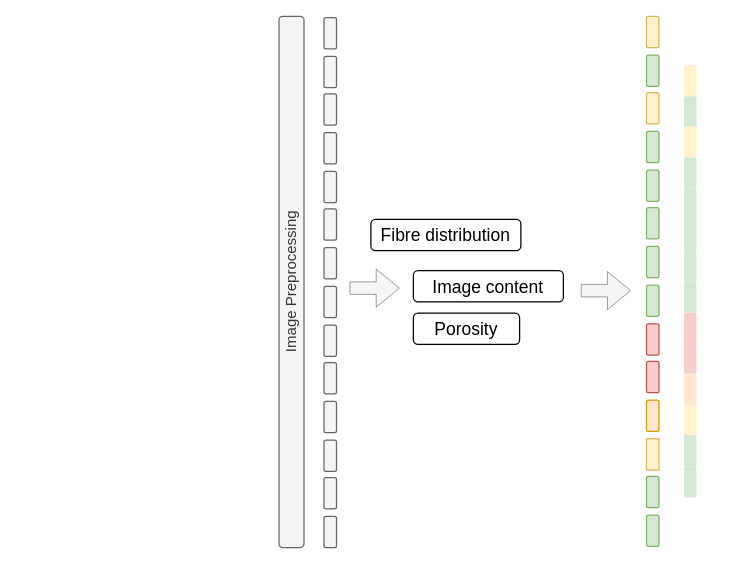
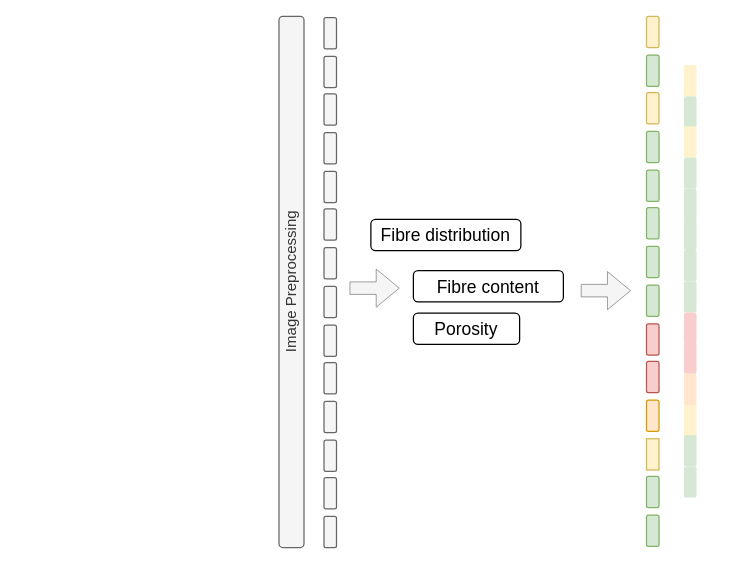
  <mxCell id="0" />
  <mxCell id="1" parent="0" />
  <mxCell id="2" value="Image Preprocessing" style="rounded=1;whiteSpace=wrap;html=1;rotation=270;fillColor=#f5f5f5;fontColor=#333333;strokeColor=#666666;" vertex="1" parent="1"><mxGeometry x="20" y="215" width="425" height="20" as="geometry" /></mxCell>
  <mxCell id="3" value="" style="rounded=1;whiteSpace=wrap;html=1;rotation=270;fillColor=#f5f5f5;fontColor=#333333;strokeColor=#666666;" vertex="1" parent="1"><mxGeometry x="251" y="21" width="25" height="10" as="geometry" /></mxCell>
  <mxCell id="4" value="" style="rounded=1;whiteSpace=wrap;html=1;rotation=270;fillColor=#f5f5f5;fontColor=#333333;strokeColor=#666666;" vertex="1" parent="1"><mxGeometry x="251" y="52" width="25" height="10" as="geometry" /></mxCell>
  <mxCell id="5" value="" style="rounded=1;whiteSpace=wrap;html=1;rotation=270;fillColor=#f5f5f5;fontColor=#333333;strokeColor=#666666;" vertex="1" parent="1"><mxGeometry x="251" y="82" width="25" height="10" as="geometry" /></mxCell>
  <mxCell id="6" value="" style="rounded=1;whiteSpace=wrap;html=1;rotation=270;fillColor=#f5f5f5;fontColor=#333333;strokeColor=#666666;" vertex="1" parent="1"><mxGeometry x="251" y="113" width="25" height="10" as="geometry" /></mxCell>
  <mxCell id="7" value="" style="rounded=1;whiteSpace=wrap;html=1;rotation=270;fillColor=#f5f5f5;fontColor=#333333;strokeColor=#666666;" vertex="1" parent="1"><mxGeometry x="251" y="144" width="25" height="10" as="geometry" /></mxCell>
  <mxCell id="8" value="" style="rounded=1;whiteSpace=wrap;html=1;rotation=270;fillColor=#f5f5f5;fontColor=#333333;strokeColor=#666666;" vertex="1" parent="1"><mxGeometry x="251" y="174" width="25" height="10" as="geometry" /></mxCell>
  <mxCell id="9" value="" style="rounded=1;whiteSpace=wrap;html=1;rotation=270;fillColor=#f5f5f5;fontColor=#333333;strokeColor=#666666;" vertex="1" parent="1"><mxGeometry x="251" y="205" width="25" height="10" as="geometry" /></mxCell>
  <mxCell id="10" value="" style="rounded=1;whiteSpace=wrap;html=1;rotation=270;fillColor=#f5f5f5;fontColor=#333333;strokeColor=#666666;" vertex="1" parent="1"><mxGeometry x="251" y="236" width="25" height="10" as="geometry" /></mxCell>
  <mxCell id="11" value="" style="rounded=1;whiteSpace=wrap;html=1;rotation=270;fillColor=#f5f5f5;fontColor=#333333;strokeColor=#666666;" vertex="1" parent="1"><mxGeometry x="251" y="267" width="25" height="10" as="geometry" /></mxCell>
  <mxCell id="12" value="" style="rounded=1;whiteSpace=wrap;html=1;rotation=270;fillColor=#f5f5f5;fontColor=#333333;strokeColor=#666666;" vertex="1" parent="1"><mxGeometry x="251" y="297" width="25" height="10" as="geometry" /></mxCell>
  <mxCell id="13" value="" style="rounded=1;whiteSpace=wrap;html=1;rotation=270;fillColor=#f5f5f5;fontColor=#333333;strokeColor=#666666;" vertex="1" parent="1"><mxGeometry x="251" y="328" width="25" height="10" as="geometry" /></mxCell>
  <mxCell id="14" value="" style="rounded=1;whiteSpace=wrap;html=1;rotation=270;fillColor=#f5f5f5;fontColor=#333333;strokeColor=#666666;" vertex="1" parent="1"><mxGeometry x="251" y="359" width="25" height="10" as="geometry" /></mxCell>
  <mxCell id="15" value="" style="rounded=1;whiteSpace=wrap;html=1;rotation=270;fillColor=#f5f5f5;fontColor=#333333;strokeColor=#666666;" vertex="1" parent="1"><mxGeometry x="251" y="389" width="25" height="10" as="geometry" /></mxCell>
  <mxCell id="16" value="" style="rounded=1;whiteSpace=wrap;html=1;rotation=270;fillColor=#f5f5f5;fontColor=#333333;strokeColor=#666666;" vertex="1" parent="1"><mxGeometry x="251" y="420" width="25" height="10" as="geometry" /></mxCell>
  <mxCell id="17" value="" style="rounded=1;whiteSpace=wrap;html=1;rotation=270;fillColor=#fff2cc;strokeColor=#d6b656;" vertex="1" parent="1"><mxGeometry x="509" y="20" width="25" height="10" as="geometry" /></mxCell>
  <mxCell id="18" value="" style="rounded=1;whiteSpace=wrap;html=1;rotation=270;fillColor=#d5e8d4;strokeColor=#82b366;" vertex="1" parent="1"><mxGeometry x="509" y="51" width="25" height="10" as="geometry" /></mxCell>
  <mxCell id="19" value="" style="rounded=1;whiteSpace=wrap;html=1;rotation=270;fillColor=#fff2cc;strokeColor=#d6b656;" vertex="1" parent="1"><mxGeometry x="509" y="81" width="25" height="10" as="geometry" /></mxCell>
  <mxCell id="20" value="" style="rounded=1;whiteSpace=wrap;html=1;rotation=270;fillColor=#d5e8d4;strokeColor=#82b366;" vertex="1" parent="1"><mxGeometry x="509" y="112" width="25" height="10" as="geometry" /></mxCell>
  <mxCell id="21" value="" style="rounded=1;whiteSpace=wrap;html=1;rotation=270;fillColor=#d5e8d4;strokeColor=#82b366;" vertex="1" parent="1"><mxGeometry x="509" y="143" width="25" height="10" as="geometry" /></mxCell>
  <mxCell id="22" value="" style="rounded=1;whiteSpace=wrap;html=1;rotation=270;fillColor=#d5e8d4;strokeColor=#82b366;" vertex="1" parent="1"><mxGeometry x="509" y="173" width="25" height="10" as="geometry" /></mxCell>
  <mxCell id="23" value="" style="rounded=1;whiteSpace=wrap;html=1;rotation=270;fillColor=#d5e8d4;strokeColor=#82b366;" vertex="1" parent="1"><mxGeometry x="509" y="204" width="25" height="10" as="geometry" /></mxCell>
  <mxCell id="24" value="" style="rounded=1;whiteSpace=wrap;html=1;rotation=270;fillColor=#d5e8d4;strokeColor=#82b366;" vertex="1" parent="1"><mxGeometry x="509" y="235" width="25" height="10" as="geometry" /></mxCell>
  <mxCell id="25" value="" style="rounded=1;whiteSpace=wrap;html=1;rotation=270;fillColor=#f8cecc;strokeColor=#b85450;" vertex="1" parent="1"><mxGeometry x="509" y="266" width="25" height="10" as="geometry" /></mxCell>
  <mxCell id="26" value="" style="rounded=1;whiteSpace=wrap;html=1;rotation=270;fillColor=#f8cecc;strokeColor=#b85450;" vertex="1" parent="1"><mxGeometry x="509" y="296" width="25" height="10" as="geometry" /></mxCell>
  <mxCell id="27" value="" style="rounded=1;whiteSpace=wrap;html=1;rotation=270;fillColor=#ffe6cc;strokeColor=#d79b00;" vertex="1" parent="1"><mxGeometry x="509" y="327" width="25" height="10" as="geometry" /></mxCell>
  <mxCell id="28" value="" style="rounded=0;whiteSpace=wrap;html=1;rotation=270;arcSize=41;fillColor=#fff2cc;strokeColor=#d6b656;" vertex="1" parent="1"><mxGeometry x="509" y="358" width="25" height="10" as="geometry" /></mxCell>
  <mxCell id="29" value="" style="rounded=1;whiteSpace=wrap;html=1;rotation=270;fillColor=#d5e8d4;strokeColor=#82b366;" vertex="1" parent="1"><mxGeometry x="509" y="388" width="25" height="10" as="geometry" /></mxCell>
  <mxCell id="30" value="" style="rounded=1;whiteSpace=wrap;html=1;rotation=270;fillColor=#d5e8d4;strokeColor=#82b366;" vertex="1" parent="1"><mxGeometry x="509" y="419" width="25" height="10" as="geometry" /></mxCell>
  <mxCell id="31" value="" style="rounded=1;whiteSpace=wrap;html=1;rotation=270;fillColor=#fff2cc;strokeColor=none;" vertex="1" parent="1"><mxGeometry x="539" y="59" width="25" height="10" as="geometry" /></mxCell>
  <mxCell id="32" value="" style="rounded=1;whiteSpace=wrap;html=1;rotation=270;fillColor=#d5e8d4;strokeColor=none;" vertex="1" parent="1"><mxGeometry x="539" y="84" width="25" height="10" as="geometry" /></mxCell>
  <mxCell id="33" value="" style="rounded=1;whiteSpace=wrap;html=1;rotation=270;fillColor=#fff2cc;strokeColor=none;" vertex="1" parent="1"><mxGeometry x="539" y="108" width="25" height="10" as="geometry" /></mxCell>
  <mxCell id="34" value="" style="rounded=1;whiteSpace=wrap;html=1;rotation=270;fillColor=#d5e8d4;strokeColor=none;" vertex="1" parent="1"><mxGeometry x="539" y="133" width="25" height="10" as="geometry" /></mxCell>
  <mxCell id="35" value="" style="rounded=1;whiteSpace=wrap;html=1;rotation=270;fillColor=#d5e8d4;strokeColor=none;" vertex="1" parent="1"><mxGeometry x="539" y="158" width="25" height="10" as="geometry" /></mxCell>
  <mxCell id="36" value="" style="rounded=1;whiteSpace=wrap;html=1;rotation=270;fillColor=#d5e8d4;strokeColor=none;" vertex="1" parent="1"><mxGeometry x="539" y="182" width="25" height="10" as="geometry" /></mxCell>
  <mxCell id="37" value="" style="rounded=1;whiteSpace=wrap;html=1;rotation=270;fillColor=#d5e8d4;strokeColor=none;" vertex="1" parent="1"><mxGeometry x="539" y="207" width="25" height="10" as="geometry" /></mxCell>
  <mxCell id="38" value="" style="rounded=1;whiteSpace=wrap;html=1;rotation=270;fillColor=#d5e8d4;strokeColor=none;" vertex="1" parent="1"><mxGeometry x="539" y="232" width="25" height="10" as="geometry" /></mxCell>
  <mxCell id="39" value="" style="rounded=1;whiteSpace=wrap;html=1;rotation=270;fillColor=#f8cecc;strokeColor=none;" vertex="1" parent="1"><mxGeometry x="539" y="257" width="25" height="10" as="geometry" /></mxCell>
  <mxCell id="40" value="" style="rounded=1;whiteSpace=wrap;html=1;rotation=270;fillColor=#f8cecc;strokeColor=none;" vertex="1" parent="1"><mxGeometry x="539" y="281" width="25" height="10" as="geometry" /></mxCell>
  <mxCell id="41" value="" style="rounded=1;whiteSpace=wrap;html=1;rotation=270;fillColor=#ffe6cc;strokeColor=none;" vertex="1" parent="1"><mxGeometry x="539" y="306" width="25" height="10" as="geometry" /></mxCell>
  <mxCell id="42" value="" style="rounded=0;whiteSpace=wrap;html=1;rotation=270;arcSize=41;fillColor=#fff2cc;strokeColor=none;" vertex="1" parent="1"><mxGeometry x="539" y="331" width="25" height="10" as="geometry" /></mxCell>
  <mxCell id="43" value="" style="rounded=1;whiteSpace=wrap;html=1;rotation=270;fillColor=#d5e8d4;strokeColor=none;" vertex="1" parent="1"><mxGeometry x="539" y="355" width="25" height="10" as="geometry" /></mxCell>
  <mxCell id="44" value="" style="rounded=1;whiteSpace=wrap;html=1;rotation=270;fillColor=#d5e8d4;strokeColor=none;" vertex="1" parent="1"><mxGeometry x="539" y="380" width="25" height="10" as="geometry" /></mxCell>
  <mxCell id="45" value="Fibre distribution" style="rounded=1;whiteSpace=wrap;html=1;fontSize=14;" vertex="1" parent="1"><mxGeometry x="296" y="175" width="120" height="25" as="geometry" /></mxCell>
- <mxCell id="46" value="Image content" style="rounded=1;whiteSpace=wrap;html=1;fontSize=14;" vertex="1" parent="1"><mxGeometry x="330" y="216" width="120" height="25" as="geometry" /></mxCell>
+ <mxCell id="46" value="Fibre content" style="rounded=1;whiteSpace=wrap;html=1;fontSize=14;" vertex="1" parent="1"><mxGeometry x="330" y="216" width="120" height="25" as="geometry" /></mxCell>
  <mxCell id="47" value="Porosity" style="rounded=1;whiteSpace=wrap;html=1;fontSize=14;" vertex="1" parent="1"><mxGeometry x="330" y="250" width="85" height="25" as="geometry" /></mxCell>
  <mxCell id="48" value="" style="shape=flexArrow;endArrow=classic;html=1;rounded=0;strokeColor=#666666;strokeWidth=0.5;fontSize=14;fillColor=#f5f5f5;" edge="1" parent="1"><mxGeometry width="50" height="50" relative="1" as="geometry"><mxPoint x="279" y="230" as="sourcePoint" /><mxPoint x="319" y="230" as="targetPoint" /></mxGeometry></mxCell>
  <mxCell id="49" value="" style="shape=flexArrow;endArrow=classic;html=1;rounded=0;strokeColor=#666666;strokeWidth=0.5;fontSize=14;fillColor=#f5f5f5;" edge="1" parent="1"><mxGeometry width="50" height="50" relative="1" as="geometry"><mxPoint x="464" y="232" as="sourcePoint" /><mxPoint x="504" y="232" as="targetPoint" /></mxGeometry></mxCell>
